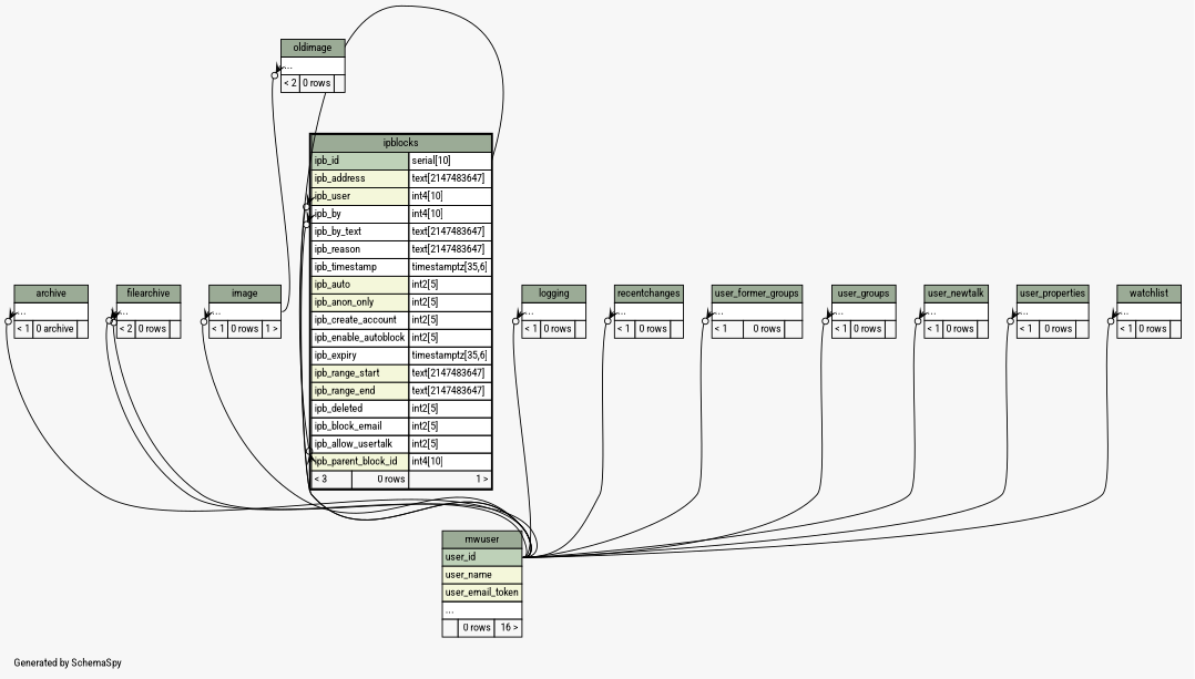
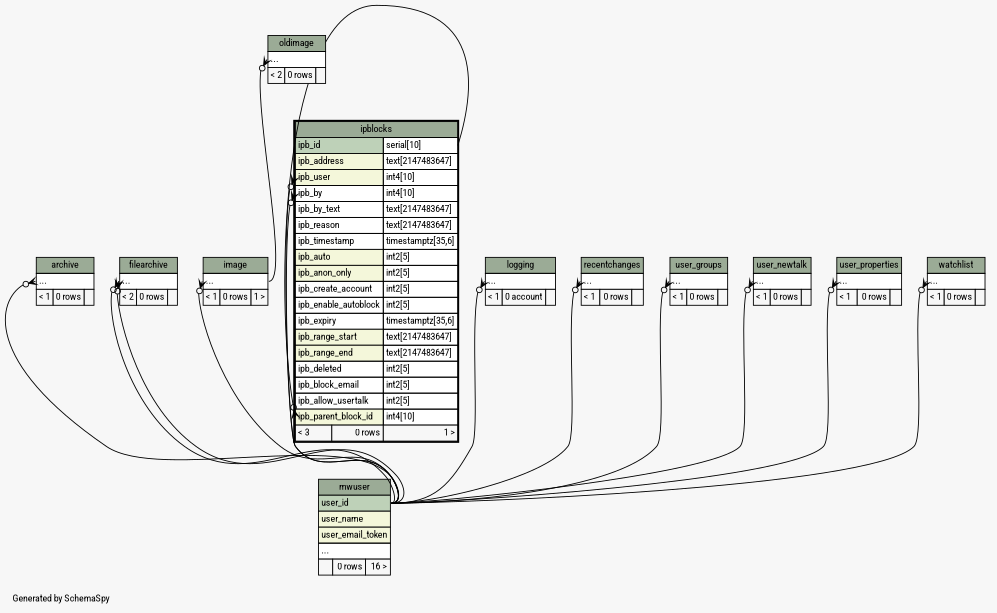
  digraph {
    bgcolor="#f7f7f7"
    fontname="Roboto Condensed"
    fontsize=11
    label="\nGenerated by SchemaSpy"
    labeljust=l
    nodesep=0.18
    rankdir=TB
    ranksep=0.46
    node [fontname="Roboto Condensed" fontsize=11 shape=plaintext]
    edge [arrowhead=none arrowsize=0.8 arrowtail=crowodot dir=back fontname="Roboto Condensed" headport="user_id:e" tailport="elipses:w"]
-   n1 [label=<     <TABLE BORDER="0" CELLBORDER="1" CELLSPACING="0" BGCOLOR="#ffffff">       <TR><TD COLSPAN="3" BGCOLOR="#9bab96" ALIGN="CENTER">archive</TD></TR>       <TR><TD PORT="elipses" COLSPAN="3" ALIGN="LEFT">...</TD></TR>       <TR><TD ALIGN="LEFT" BGCOLOR="#f7f7f7">&lt; 1</TD><TD ALIGN="RIGHT" BGCOLOR="#f7f7f7">0 archive</TD><TD ALIGN="RIGHT" BGCOLOR="#f7f7f7">  </TD></TR>     </TABLE>>]
+   n1 [label=<     <TABLE BORDER="0" CELLBORDER="1" CELLSPACING="0" BGCOLOR="#ffffff">       <TR><TD COLSPAN="3" BGCOLOR="#9bab96" ALIGN="CENTER">archive</TD></TR>       <TR><TD PORT="elipses" COLSPAN="3" ALIGN="LEFT">...</TD></TR>       <TR><TD ALIGN="LEFT" BGCOLOR="#f7f7f7">&lt; 1</TD><TD ALIGN="RIGHT" BGCOLOR="#f7f7f7">0 rows</TD><TD ALIGN="RIGHT" BGCOLOR="#f7f7f7">  </TD></TR>     </TABLE>>]
    n2 [label=<     <TABLE BORDER="0" CELLBORDER="1" CELLSPACING="0" BGCOLOR="#ffffff">       <TR><TD COLSPAN="3" BGCOLOR="#9bab96" ALIGN="CENTER">mwuser</TD></TR>       <TR><TD PORT="user_id" COLSPAN="3" BGCOLOR="#bed1b8" ALIGN="LEFT">user_id</TD></TR>       <TR><TD PORT="user_name" COLSPAN="3" BGCOLOR="#f4f7da" ALIGN="LEFT">user_name</TD></TR>       <TR><TD PORT="user_email_token" COLSPAN="3" BGCOLOR="#f4f7da" ALIGN="LEFT">user_email_token</TD></TR>       <TR><TD PORT="elipses" COLSPAN="3" ALIGN="LEFT">...</TD></TR>       <TR><TD ALIGN="LEFT" BGCOLOR="#f7f7f7">  </TD><TD ALIGN="RIGHT" BGCOLOR="#f7f7f7">0 rows</TD><TD ALIGN="RIGHT" BGCOLOR="#f7f7f7">16 &gt;</TD></TR>     </TABLE>>]
    n3 [label=<     <TABLE BORDER="0" CELLBORDER="1" CELLSPACING="0" BGCOLOR="#ffffff">       <TR><TD COLSPAN="3" BGCOLOR="#9bab96" ALIGN="CENTER">filearchive</TD></TR>       <TR><TD PORT="elipses" COLSPAN="3" ALIGN="LEFT">...</TD></TR>       <TR><TD ALIGN="LEFT" BGCOLOR="#f7f7f7">&lt; 2</TD><TD ALIGN="RIGHT" BGCOLOR="#f7f7f7">0 rows</TD><TD ALIGN="RIGHT" BGCOLOR="#f7f7f7">  </TD></TR>     </TABLE>>]
    n4 [label=<     <TABLE BORDER="0" CELLBORDER="1" CELLSPACING="0" BGCOLOR="#ffffff">       <TR><TD COLSPAN="3" BGCOLOR="#9bab96" ALIGN="CENTER">image</TD></TR>       <TR><TD PORT="elipses" COLSPAN="3" ALIGN="LEFT">...</TD></TR>       <TR><TD ALIGN="LEFT" BGCOLOR="#f7f7f7">&lt; 1</TD><TD ALIGN="RIGHT" BGCOLOR="#f7f7f7">0 rows</TD><TD ALIGN="RIGHT" BGCOLOR="#f7f7f7">1 &gt;</TD></TR>     </TABLE>>]
    n5 [label=<     <TABLE BORDER="2" CELLBORDER="1" CELLSPACING="0" BGCOLOR="#ffffff">       <TR><TD COLSPAN="3" BGCOLOR="#9bab96" ALIGN="CENTER">ipblocks</TD></TR>       <TR><TD PORT="ipb_id" COLSPAN="2" BGCOLOR="#bed1b8" ALIGN="LEFT">ipb_id</TD><TD PORT="ipb_id.type" ALIGN="LEFT">serial[10]</TD></TR>       <TR><TD PORT="ipb_address" COLSPAN="2" BGCOLOR="#f4f7da" ALIGN="LEFT">ipb_address</TD><TD PORT="ipb_address.type" ALIGN="LEFT">text[2147483647]</TD></TR>       <TR><TD PORT="ipb_user" COLSPAN="2" BGCOLOR="#f4f7da" ALIGN="LEFT">ipb_user</TD><TD PORT="ipb_user.type" ALIGN="LEFT">int4[10]</TD></TR>       <TR><TD PORT="ipb_by" COLSPAN="2" ALIGN="LEFT">ipb_by</TD><TD PORT="ipb_by.type" ALIGN="LEFT">int4[10]</TD></TR>       <TR><TD PORT="ipb_by_text" COLSPAN="2" ALIGN="LEFT">ipb_by_text</TD><TD PORT="ipb_by_text.type" ALIGN="LEFT">text[2147483647]</TD></TR>       <TR><TD PORT="ipb_reason" COLSPAN="2" ALIGN="LEFT">ipb_reason</TD><TD PORT="ipb_reason.type" ALIGN="LEFT">text[2147483647]</TD></TR>       <TR><TD PORT="ipb_timestamp" COLSPAN="2" ALIGN="LEFT">ipb_timestamp</TD><TD PORT="ipb_timestamp.type" ALIGN="LEFT">timestamptz[35,6]</TD></TR>       <TR><TD PORT="ipb_auto" COLSPAN="2" BGCOLOR="#f4f7da" ALIGN="LEFT">ipb_auto</TD><TD PORT="ipb_auto.type" ALIGN="LEFT">int2[5]</TD></TR>       <TR><TD PORT="ipb_anon_only" COLSPAN="2" BGCOLOR="#f4f7da" ALIGN="LEFT">ipb_anon_only</TD><TD PORT="ipb_anon_only.type" ALIGN="LEFT">int2[5]</TD></TR>       <TR><TD PORT="ipb_create_account" COLSPAN="2" ALIGN="LEFT">ipb_create_account</TD><TD PORT="ipb_create_account.type" ALIGN="LEFT">int2[5]</TD></TR>       <TR><TD PORT="ipb_enable_autoblock" COLSPAN="2" ALIGN="LEFT">ipb_enable_autoblock</TD><TD PORT="ipb_enable_autoblock.type" ALIGN="LEFT">int2[5]</TD></TR>       <TR><TD PORT="ipb_expiry" COLSPAN="2" ALIGN="LEFT">ipb_expiry</TD><TD PORT="ipb_expiry.type" ALIGN="LEFT">timestamptz[35,6]</TD></TR>       <TR><TD PORT="ipb_range_start" COLSPAN="2" BGCOLOR="#f4f7da" ALIGN="LEFT">ipb_range_start</TD><TD PORT="ipb_range_start.type" ALIGN="LEFT">text[2147483647]</TD></TR>       <TR><TD PORT="ipb_range_end" COLSPAN="2" BGCOLOR="#f4f7da" ALIGN="LEFT">ipb_range_end</TD><TD PORT="ipb_range_end.type" ALIGN="LEFT">text[2147483647]</TD></TR>       <TR><TD PORT="ipb_deleted" COLSPAN="2" ALIGN="LEFT">ipb_deleted</TD><TD PORT="ipb_deleted.type" ALIGN="LEFT">int2[5]</TD></TR>       <TR><TD PORT="ipb_block_email" COLSPAN="2" ALIGN="LEFT">ipb_block_email</TD><TD PORT="ipb_block_email.type" ALIGN="LEFT">int2[5]</TD></TR>       <TR><TD PORT="ipb_allow_usertalk" COLSPAN="2" ALIGN="LEFT">ipb_allow_usertalk</TD><TD PORT="ipb_allow_usertalk.type" ALIGN="LEFT">int2[5]</TD></TR>       <TR><TD PORT="ipb_parent_block_id" COLSPAN="2" BGCOLOR="#f4f7da" ALIGN="LEFT">ipb_parent_block_id</TD><TD PORT="ipb_parent_block_id.type" ALIGN="LEFT">int4[10]</TD></TR>       <TR><TD ALIGN="LEFT" BGCOLOR="#f7f7f7">&lt; 3</TD><TD ALIGN="RIGHT" BGCOLOR="#f7f7f7">0 rows</TD><TD ALIGN="RIGHT" BGCOLOR="#f7f7f7">1 &gt;</TD></TR>     </TABLE>>]
-   n6 [label=<     <TABLE BORDER="0" CELLBORDER="1" CELLSPACING="0" BGCOLOR="#ffffff">       <TR><TD COLSPAN="3" BGCOLOR="#9bab96" ALIGN="CENTER">logging</TD></TR>       <TR><TD PORT="elipses" COLSPAN="3" ALIGN="LEFT">...</TD></TR>       <TR><TD ALIGN="LEFT" BGCOLOR="#f7f7f7">&lt; 1</TD><TD ALIGN="RIGHT" BGCOLOR="#f7f7f7">0 rows</TD><TD ALIGN="RIGHT" BGCOLOR="#f7f7f7">  </TD></TR>     </TABLE>>]
+   n6 [label=<     <TABLE BORDER="0" CELLBORDER="1" CELLSPACING="0" BGCOLOR="#ffffff">       <TR><TD COLSPAN="3" BGCOLOR="#9bab96" ALIGN="CENTER">logging</TD></TR>       <TR><TD PORT="elipses" COLSPAN="3" ALIGN="LEFT">...</TD></TR>       <TR><TD ALIGN="LEFT" BGCOLOR="#f7f7f7">&lt; 1</TD><TD ALIGN="RIGHT" BGCOLOR="#f7f7f7">0 account</TD><TD ALIGN="RIGHT" BGCOLOR="#f7f7f7">  </TD></TR>     </TABLE>>]
    n7 [label=<     <TABLE BORDER="0" CELLBORDER="1" CELLSPACING="0" BGCOLOR="#ffffff">       <TR><TD COLSPAN="3" BGCOLOR="#9bab96" ALIGN="CENTER">oldimage</TD></TR>       <TR><TD PORT="elipses" COLSPAN="3" ALIGN="LEFT">...</TD></TR>       <TR><TD ALIGN="LEFT" BGCOLOR="#f7f7f7">&lt; 2</TD><TD ALIGN="RIGHT" BGCOLOR="#f7f7f7">0 rows</TD><TD ALIGN="RIGHT" BGCOLOR="#f7f7f7">  </TD></TR>     </TABLE>>]
    n8 [label=<     <TABLE BORDER="0" CELLBORDER="1" CELLSPACING="0" BGCOLOR="#ffffff">       <TR><TD COLSPAN="3" BGCOLOR="#9bab96" ALIGN="CENTER">recentchanges</TD></TR>       <TR><TD PORT="elipses" COLSPAN="3" ALIGN="LEFT">...</TD></TR>       <TR><TD ALIGN="LEFT" BGCOLOR="#f7f7f7">&lt; 1</TD><TD ALIGN="RIGHT" BGCOLOR="#f7f7f7">0 rows</TD><TD ALIGN="RIGHT" BGCOLOR="#f7f7f7">  </TD></TR>     </TABLE>>]
-   n9 [label=<     <TABLE BORDER="0" CELLBORDER="1" CELLSPACING="0" BGCOLOR="#ffffff">       <TR><TD COLSPAN="3" BGCOLOR="#9bab96" ALIGN="CENTER">user_former_groups</TD></TR>       <TR><TD PORT="elipses" COLSPAN="3" ALIGN="LEFT">...</TD></TR>       <TR><TD ALIGN="LEFT" BGCOLOR="#f7f7f7">&lt; 1</TD><TD ALIGN="RIGHT" BGCOLOR="#f7f7f7">0 rows</TD><TD ALIGN="RIGHT" BGCOLOR="#f7f7f7">  </TD></TR>     </TABLE>>]
    n10 [label=<     <TABLE BORDER="0" CELLBORDER="1" CELLSPACING="0" BGCOLOR="#ffffff">       <TR><TD COLSPAN="3" BGCOLOR="#9bab96" ALIGN="CENTER">user_groups</TD></TR>       <TR><TD PORT="elipses" COLSPAN="3" ALIGN="LEFT">...</TD></TR>       <TR><TD ALIGN="LEFT" BGCOLOR="#f7f7f7">&lt; 1</TD><TD ALIGN="RIGHT" BGCOLOR="#f7f7f7">0 rows</TD><TD ALIGN="RIGHT" BGCOLOR="#f7f7f7">  </TD></TR>     </TABLE>>]
    n11 [label=<     <TABLE BORDER="0" CELLBORDER="1" CELLSPACING="0" BGCOLOR="#ffffff">       <TR><TD COLSPAN="3" BGCOLOR="#9bab96" ALIGN="CENTER">user_newtalk</TD></TR>       <TR><TD PORT="elipses" COLSPAN="3" ALIGN="LEFT">...</TD></TR>       <TR><TD ALIGN="LEFT" BGCOLOR="#f7f7f7">&lt; 1</TD><TD ALIGN="RIGHT" BGCOLOR="#f7f7f7">0 rows</TD><TD ALIGN="RIGHT" BGCOLOR="#f7f7f7">  </TD></TR>     </TABLE>>]
    n12 [label=<     <TABLE BORDER="0" CELLBORDER="1" CELLSPACING="0" BGCOLOR="#ffffff">       <TR><TD COLSPAN="3" BGCOLOR="#9bab96" ALIGN="CENTER">user_properties</TD></TR>       <TR><TD PORT="elipses" COLSPAN="3" ALIGN="LEFT">...</TD></TR>       <TR><TD ALIGN="LEFT" BGCOLOR="#f7f7f7">&lt; 1</TD><TD ALIGN="RIGHT" BGCOLOR="#f7f7f7">0 rows</TD><TD ALIGN="RIGHT" BGCOLOR="#f7f7f7">  </TD></TR>     </TABLE>>]
    n13 [label=<     <TABLE BORDER="0" CELLBORDER="1" CELLSPACING="0" BGCOLOR="#ffffff">       <TR><TD COLSPAN="3" BGCOLOR="#9bab96" ALIGN="CENTER">watchlist</TD></TR>       <TR><TD PORT="elipses" COLSPAN="3" ALIGN="LEFT">...</TD></TR>       <TR><TD ALIGN="LEFT" BGCOLOR="#f7f7f7">&lt; 1</TD><TD ALIGN="RIGHT" BGCOLOR="#f7f7f7">0 rows</TD><TD ALIGN="RIGHT" BGCOLOR="#f7f7f7">  </TD></TR>     </TABLE>>]
    n1 -> n2
    n3 -> n2
    n3 -> n2
    n4 -> n2
    n5 -> n2 [tailport="ipb_by:w"]
    n5 -> n2 [tailport="ipb_user:w"]
    n5 -> n5 [headport="ipb_id.type:e" tailport="ipb_parent_block_id:w"]
    n6 -> n2
    n7 -> n4 [headport="elipses:e"]
    n8 -> n2
-   n9 -> n2
    n10 -> n2
    n11 -> n2
    n12 -> n2
    n13 -> n2
  }
